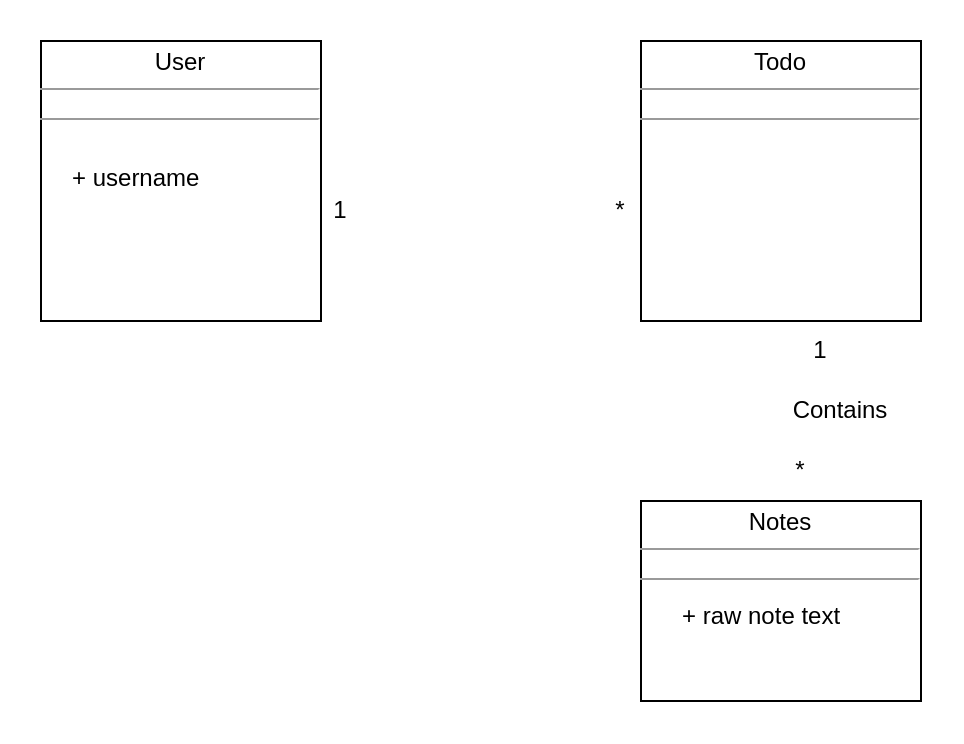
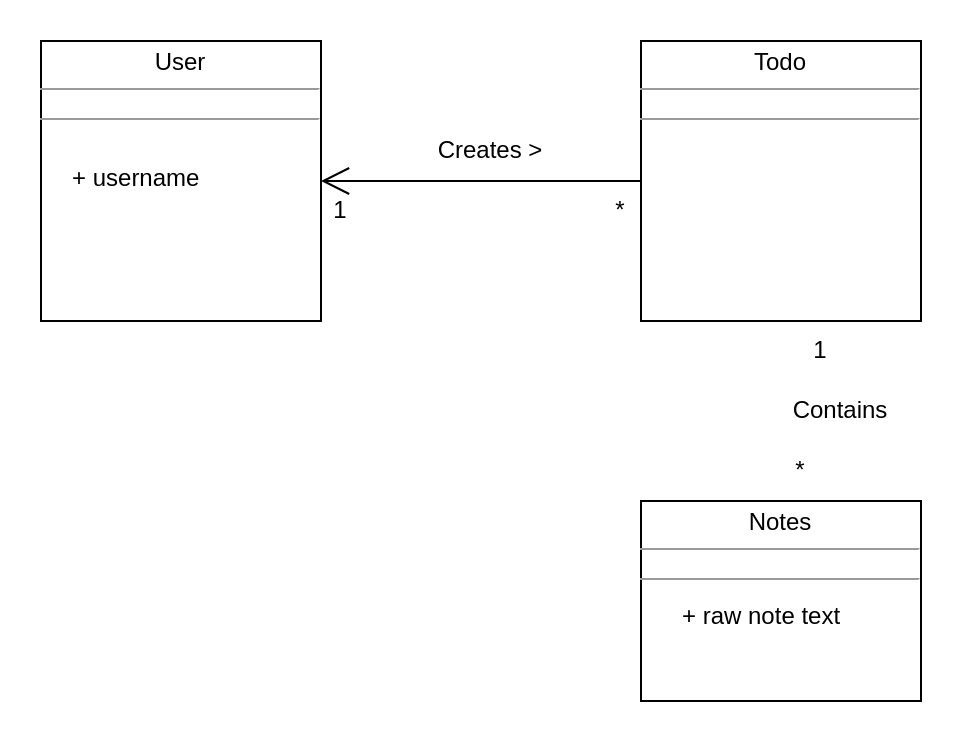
  <mxCell id="0" />
  <mxCell id="1" parent="0" />
  <mxCell id="2" value="&lt;p style=&quot;margin: 0px ; margin-top: 4px ; text-align: center&quot;&gt;User&lt;br&gt;&lt;/p&gt;&lt;hr size=&quot;1&quot;&gt;&lt;div style=&quot;height: 2px&quot;&gt;&lt;/div&gt;&lt;hr size=&quot;1&quot;&gt;&lt;div style=&quot;height: 2px&quot;&gt;&lt;br&gt;&lt;/div&gt;" style="verticalAlign=top;align=left;overflow=fill;fontSize=12;fontFamily=Helvetica;html=1;gradientColor=none;" vertex="1" parent="1"><mxGeometry x="20" y="20" width="140" height="140" as="geometry" /></mxCell>
  <mxCell id="3" value="&lt;p style=&quot;margin: 0px ; margin-top: 4px ; text-align: center&quot;&gt;Todo&lt;/p&gt;&lt;hr size=&quot;1&quot;&gt;&lt;div style=&quot;height: 2px&quot;&gt;&lt;/div&gt;&lt;hr size=&quot;1&quot;&gt;&lt;div style=&quot;height: 2px&quot;&gt;&lt;br&gt;&lt;/div&gt;" style="verticalAlign=top;align=left;overflow=fill;fontSize=12;fontFamily=Helvetica;html=1;gradientColor=none;" vertex="1" parent="1"><mxGeometry x="320" y="20" width="140" height="140" as="geometry" /></mxCell>
+ <mxCell id="4" value="&lt;div&gt;Creates &amp;gt;&lt;/div&gt;" style="text;html=1;strokeColor=none;fillColor=none;align=center;verticalAlign=middle;whiteSpace=wrap;rounded=0;" vertex="1" parent="1"><mxGeometry x="190" y="60" width="110" height="30" as="geometry" /></mxCell>
+ <mxCell id="5" value="" style="endArrow=open;endFill=1;endSize=12;html=1;rounded=0;entryX=1;entryY=0.5;entryDx=0;entryDy=0;exitX=0;exitY=0.5;exitDx=0;exitDy=0;" edge="1" parent="1" source="3" target="2"><mxGeometry width="160" relative="1" as="geometry"><mxPoint x="240" y="150" as="sourcePoint" /><mxPoint x="400" y="150" as="targetPoint" /></mxGeometry></mxCell>
  <mxCell id="6" value="+ username" style="text;strokeColor=none;fillColor=none;align=left;verticalAlign=top;spacingLeft=4;spacingRight=4;overflow=hidden;rotatable=0;points=[[0,0.5],[1,0.5]];portConstraint=eastwest;" vertex="1" parent="1"><mxGeometry x="30" y="75" width="100" height="26" as="geometry" /></mxCell>
  <mxCell id="7" value="*" style="text;html=1;strokeColor=none;fillColor=none;align=center;verticalAlign=middle;whiteSpace=wrap;rounded=0;" vertex="1" parent="1"><mxGeometry x="280" y="90" width="60" height="30" as="geometry" /></mxCell>
  <mxCell id="8" value="1" style="text;html=1;strokeColor=none;fillColor=none;align=center;verticalAlign=middle;whiteSpace=wrap;rounded=0;" vertex="1" parent="1"><mxGeometry x="140" y="90" width="60" height="30" as="geometry" /></mxCell>
  <mxCell id="9" value="&lt;p style=&quot;margin: 0px ; margin-top: 4px ; text-align: center&quot;&gt;Notes&lt;/p&gt;&lt;hr size=&quot;1&quot;&gt;&lt;div style=&quot;height: 2px&quot;&gt;&lt;/div&gt;&lt;hr size=&quot;1&quot;&gt;&lt;div style=&quot;height: 2px&quot;&gt;&lt;/div&gt;" style="verticalAlign=top;align=left;overflow=fill;fontSize=12;fontFamily=Helvetica;html=1;gradientColor=none;" vertex="1" parent="1"><mxGeometry x="320" y="250" width="140" height="100" as="geometry" /></mxCell>
  <mxCell id="10" value="+ raw note text" style="text;strokeColor=none;fillColor=none;align=left;verticalAlign=top;spacingLeft=4;spacingRight=4;overflow=hidden;rotatable=0;points=[[0,0.5],[1,0.5]];portConstraint=eastwest;" vertex="1" parent="1"><mxGeometry x="335" y="294" width="110" height="26" as="geometry" /></mxCell>
  <mxCell id="11" value="1" style="text;html=1;strokeColor=none;fillColor=none;align=center;verticalAlign=middle;whiteSpace=wrap;rounded=0;" vertex="1" parent="1"><mxGeometry x="380" y="160" width="60" height="30" as="geometry" /></mxCell>
  <mxCell id="12" value="*" style="text;html=1;strokeColor=none;fillColor=none;align=center;verticalAlign=middle;whiteSpace=wrap;rounded=0;" vertex="1" parent="1"><mxGeometry x="370" y="220" width="60" height="30" as="geometry" /></mxCell>
  <mxCell id="13" value="&lt;div&gt;Contains&lt;/div&gt;" style="text;html=1;strokeColor=none;fillColor=none;align=center;verticalAlign=middle;whiteSpace=wrap;rounded=0;" vertex="1" parent="1"><mxGeometry x="390" y="190" width="60" height="30" as="geometry" /></mxCell>
